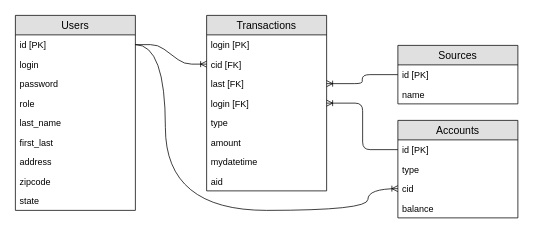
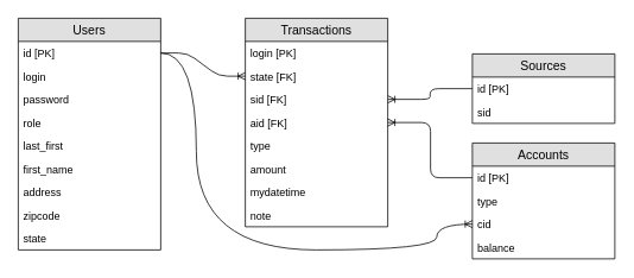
  <mxCell id="0" />
  <mxCell id="1" parent="0" />
  <mxCell id="2" value="Accounts" style="swimlane;fontStyle=0;childLayout=stackLayout;horizontal=1;startSize=26;fillColor=#e0e0e0;horizontalStack=0;resizeParent=1;resizeParentMax=0;resizeLast=0;collapsible=1;marginBottom=0;swimlaneFillColor=#ffffff;align=center;fontSize=14;" vertex="1" parent="1"><mxGeometry x="530" y="160" width="160" height="130" as="geometry" /></mxCell>
  <mxCell id="3" value="id [PK]" style="text;strokeColor=none;fillColor=none;spacingLeft=4;spacingRight=4;overflow=hidden;rotatable=0;points=[[0,0.5],[1,0.5]];portConstraint=eastwest;fontSize=12;" vertex="1" parent="2"><mxGeometry y="26" width="160" height="26" as="geometry" /></mxCell>
  <mxCell id="4" value="type" style="text;strokeColor=none;fillColor=none;spacingLeft=4;spacingRight=4;overflow=hidden;rotatable=0;points=[[0,0.5],[1,0.5]];portConstraint=eastwest;fontSize=12;" vertex="1" parent="2"><mxGeometry y="52" width="160" height="26" as="geometry" /></mxCell>
  <mxCell id="5" value="cid" style="text;strokeColor=none;fillColor=none;spacingLeft=4;spacingRight=4;overflow=hidden;rotatable=0;points=[[0,0.5],[1,0.5]];portConstraint=eastwest;fontSize=12;" vertex="1" parent="2"><mxGeometry y="78" width="160" height="26" as="geometry" /></mxCell>
  <mxCell id="6" value="balance" style="text;strokeColor=none;fillColor=none;spacingLeft=4;spacingRight=4;overflow=hidden;rotatable=0;points=[[0,0.5],[1,0.5]];portConstraint=eastwest;fontSize=12;" vertex="1" parent="2"><mxGeometry y="104" width="160" height="26" as="geometry" /></mxCell>
  <mxCell id="7" value="Sources" style="swimlane;fontStyle=0;childLayout=stackLayout;horizontal=1;startSize=26;fillColor=#e0e0e0;horizontalStack=0;resizeParent=1;resizeParentMax=0;resizeLast=0;collapsible=1;marginBottom=0;swimlaneFillColor=#ffffff;align=center;fontSize=14;" vertex="1" parent="1"><mxGeometry x="530" y="60" width="160" height="78" as="geometry" /></mxCell>
  <mxCell id="8" value="id [PK]" style="text;strokeColor=none;fillColor=none;spacingLeft=4;spacingRight=4;overflow=hidden;rotatable=0;points=[[0,0.5],[1,0.5]];portConstraint=eastwest;fontSize=12;" vertex="1" parent="7"><mxGeometry y="26" width="160" height="26" as="geometry" /></mxCell>
- <mxCell id="9" value="name" style="text;strokeColor=none;fillColor=none;spacingLeft=4;spacingRight=4;overflow=hidden;rotatable=0;points=[[0,0.5],[1,0.5]];portConstraint=eastwest;fontSize=12;" vertex="1" parent="7"><mxGeometry y="52" width="160" height="26" as="geometry" /></mxCell>
+ <mxCell id="9" value="sid" style="text;strokeColor=none;fillColor=none;spacingLeft=4;spacingRight=4;overflow=hidden;rotatable=0;points=[[0,0.5],[1,0.5]];portConstraint=eastwest;fontSize=12;" vertex="1" parent="7"><mxGeometry y="52" width="160" height="26" as="geometry" /></mxCell>
  <mxCell id="10" value="Transactions" style="swimlane;fontStyle=0;childLayout=stackLayout;horizontal=1;startSize=26;fillColor=#e0e0e0;horizontalStack=0;resizeParent=1;resizeParentMax=0;resizeLast=0;collapsible=1;marginBottom=0;swimlaneFillColor=#ffffff;align=center;fontSize=14;" vertex="1" parent="1"><mxGeometry x="275" y="20" width="160" height="234" as="geometry" /></mxCell>
  <mxCell id="11" value="login [PK]" style="text;strokeColor=none;fillColor=none;spacingLeft=4;spacingRight=4;overflow=hidden;rotatable=0;points=[[0,0.5],[1,0.5]];portConstraint=eastwest;fontSize=12;" vertex="1" parent="10"><mxGeometry y="26" width="160" height="26" as="geometry" /></mxCell>
- <mxCell id="12" value="cid [FK]" style="text;strokeColor=none;fillColor=none;spacingLeft=4;spacingRight=4;overflow=hidden;rotatable=0;points=[[0,0.5],[1,0.5]];portConstraint=eastwest;fontSize=12;" vertex="1" parent="10"><mxGeometry y="52" width="160" height="26" as="geometry" /></mxCell>
- <mxCell id="13" value="last [FK]" style="text;strokeColor=none;fillColor=none;spacingLeft=4;spacingRight=4;overflow=hidden;rotatable=0;points=[[0,0.5],[1,0.5]];portConstraint=eastwest;fontSize=12;" vertex="1" parent="10"><mxGeometry y="78" width="160" height="26" as="geometry" /></mxCell>
- <mxCell id="14" value="login [FK]" style="text;strokeColor=none;fillColor=none;spacingLeft=4;spacingRight=4;overflow=hidden;rotatable=0;points=[[0,0.5],[1,0.5]];portConstraint=eastwest;fontSize=12;" vertex="1" parent="10"><mxGeometry y="104" width="160" height="26" as="geometry" /></mxCell>
+ <mxCell id="12" value="state [FK]" style="text;strokeColor=none;fillColor=none;spacingLeft=4;spacingRight=4;overflow=hidden;rotatable=0;points=[[0,0.5],[1,0.5]];portConstraint=eastwest;fontSize=12;" vertex="1" parent="10"><mxGeometry y="52" width="160" height="26" as="geometry" /></mxCell>
+ <mxCell id="13" value="sid [FK]" style="text;strokeColor=none;fillColor=none;spacingLeft=4;spacingRight=4;overflow=hidden;rotatable=0;points=[[0,0.5],[1,0.5]];portConstraint=eastwest;fontSize=12;" vertex="1" parent="10"><mxGeometry y="78" width="160" height="26" as="geometry" /></mxCell>
+ <mxCell id="14" value="aid [FK]" style="text;strokeColor=none;fillColor=none;spacingLeft=4;spacingRight=4;overflow=hidden;rotatable=0;points=[[0,0.5],[1,0.5]];portConstraint=eastwest;fontSize=12;" vertex="1" parent="10"><mxGeometry y="104" width="160" height="26" as="geometry" /></mxCell>
  <mxCell id="15" value="type" style="text;strokeColor=none;fillColor=none;spacingLeft=4;spacingRight=4;overflow=hidden;rotatable=0;points=[[0,0.5],[1,0.5]];portConstraint=eastwest;fontSize=12;" vertex="1" parent="10"><mxGeometry y="130" width="160" height="26" as="geometry" /></mxCell>
  <mxCell id="16" value="amount" style="text;strokeColor=none;fillColor=none;spacingLeft=4;spacingRight=4;overflow=hidden;rotatable=0;points=[[0,0.5],[1,0.5]];portConstraint=eastwest;fontSize=12;" vertex="1" parent="10"><mxGeometry y="156" width="160" height="26" as="geometry" /></mxCell>
  <mxCell id="17" value="mydatetime" style="text;strokeColor=none;fillColor=none;spacingLeft=4;spacingRight=4;overflow=hidden;rotatable=0;points=[[0,0.5],[1,0.5]];portConstraint=eastwest;fontSize=12;" vertex="1" parent="10"><mxGeometry y="182" width="160" height="26" as="geometry" /></mxCell>
- <mxCell id="18" value="aid" style="text;strokeColor=none;fillColor=none;spacingLeft=4;spacingRight=4;overflow=hidden;rotatable=0;points=[[0,0.5],[1,0.5]];portConstraint=eastwest;fontSize=12;" vertex="1" parent="10"><mxGeometry y="208" width="160" height="26" as="geometry" /></mxCell>
+ <mxCell id="18" value="note" style="text;strokeColor=none;fillColor=none;spacingLeft=4;spacingRight=4;overflow=hidden;rotatable=0;points=[[0,0.5],[1,0.5]];portConstraint=eastwest;fontSize=12;" vertex="1" parent="10"><mxGeometry y="208" width="160" height="26" as="geometry" /></mxCell>
  <mxCell id="19" value="Users" style="swimlane;fontStyle=0;childLayout=stackLayout;horizontal=1;startSize=26;fillColor=#e0e0e0;horizontalStack=0;resizeParent=1;resizeParentMax=0;resizeLast=0;collapsible=1;marginBottom=0;swimlaneFillColor=#ffffff;align=center;fontSize=14;" vertex="1" parent="1"><mxGeometry x="20" y="20" width="160" height="260" as="geometry" /></mxCell>
  <mxCell id="20" value="id [PK]" style="text;strokeColor=none;fillColor=none;spacingLeft=4;spacingRight=4;overflow=hidden;rotatable=0;points=[[0,0.5],[1,0.5]];portConstraint=eastwest;fontSize=12;" vertex="1" parent="19"><mxGeometry y="26" width="160" height="26" as="geometry" /></mxCell>
  <mxCell id="21" value="login" style="text;strokeColor=none;fillColor=none;spacingLeft=4;spacingRight=4;overflow=hidden;rotatable=0;points=[[0,0.5],[1,0.5]];portConstraint=eastwest;fontSize=12;" vertex="1" parent="19"><mxGeometry y="52" width="160" height="26" as="geometry" /></mxCell>
  <mxCell id="22" value="password" style="text;strokeColor=none;fillColor=none;spacingLeft=4;spacingRight=4;overflow=hidden;rotatable=0;points=[[0,0.5],[1,0.5]];portConstraint=eastwest;fontSize=12;" vertex="1" parent="19"><mxGeometry y="78" width="160" height="26" as="geometry" /></mxCell>
  <mxCell id="23" value="role" style="text;strokeColor=none;fillColor=none;spacingLeft=4;spacingRight=4;overflow=hidden;rotatable=0;points=[[0,0.5],[1,0.5]];portConstraint=eastwest;fontSize=12;" vertex="1" parent="19"><mxGeometry y="104" width="160" height="26" as="geometry" /></mxCell>
- <mxCell id="24" value="last_name" style="text;strokeColor=none;fillColor=none;spacingLeft=4;spacingRight=4;overflow=hidden;rotatable=0;points=[[0,0.5],[1,0.5]];portConstraint=eastwest;fontSize=12;" vertex="1" parent="19"><mxGeometry y="130" width="160" height="26" as="geometry" /></mxCell>
- <mxCell id="25" value="first_last" style="text;strokeColor=none;fillColor=none;spacingLeft=4;spacingRight=4;overflow=hidden;rotatable=0;points=[[0,0.5],[1,0.5]];portConstraint=eastwest;fontSize=12;" vertex="1" parent="19"><mxGeometry y="156" width="160" height="26" as="geometry" /></mxCell>
+ <mxCell id="24" value="last_first" style="text;strokeColor=none;fillColor=none;spacingLeft=4;spacingRight=4;overflow=hidden;rotatable=0;points=[[0,0.5],[1,0.5]];portConstraint=eastwest;fontSize=12;" vertex="1" parent="19"><mxGeometry y="130" width="160" height="26" as="geometry" /></mxCell>
+ <mxCell id="25" value="first_name" style="text;strokeColor=none;fillColor=none;spacingLeft=4;spacingRight=4;overflow=hidden;rotatable=0;points=[[0,0.5],[1,0.5]];portConstraint=eastwest;fontSize=12;" vertex="1" parent="19"><mxGeometry y="156" width="160" height="26" as="geometry" /></mxCell>
  <mxCell id="26" value="address" style="text;strokeColor=none;fillColor=none;spacingLeft=4;spacingRight=4;overflow=hidden;rotatable=0;points=[[0,0.5],[1,0.5]];portConstraint=eastwest;fontSize=12;" vertex="1" parent="19"><mxGeometry y="182" width="160" height="26" as="geometry" /></mxCell>
  <mxCell id="27" value="zipcode" style="text;strokeColor=none;fillColor=none;spacingLeft=4;spacingRight=4;overflow=hidden;rotatable=0;points=[[0,0.5],[1,0.5]];portConstraint=eastwest;fontSize=12;" vertex="1" parent="19"><mxGeometry y="208" width="160" height="26" as="geometry" /></mxCell>
  <mxCell id="28" value="state" style="text;strokeColor=none;fillColor=none;spacingLeft=4;spacingRight=4;overflow=hidden;rotatable=0;points=[[0,0.5],[1,0.5]];portConstraint=eastwest;fontSize=12;" vertex="1" parent="19"><mxGeometry y="234" width="160" height="26" as="geometry" /></mxCell>
  <mxCell id="29" value="" style="edgeStyle=entityRelationEdgeStyle;fontSize=12;html=1;endArrow=ERoneToMany;" edge="1" parent="1" source="20" target="12"><mxGeometry width="100" height="100" relative="1" as="geometry"><mxPoint x="200" y="70" as="sourcePoint" /><mxPoint x="300" y="-30" as="targetPoint" /></mxGeometry></mxCell>
  <mxCell id="30" value="" style="fontSize=12;html=1;endArrow=ERoneToMany;entryX=1;entryY=0.5;entryDx=0;entryDy=0;exitX=0;exitY=0.5;exitDx=0;exitDy=0;edgeStyle=orthogonalEdgeStyle;" edge="1" parent="1" source="8" target="13"><mxGeometry width="100" height="100" relative="1" as="geometry"><mxPoint x="420" y="450" as="sourcePoint" /><mxPoint x="520" y="350" as="targetPoint" /></mxGeometry></mxCell>
  <mxCell id="31" value="" style="fontSize=12;html=1;endArrow=ERoneToMany;entryX=1;entryY=0.5;entryDx=0;entryDy=0;exitX=0;exitY=0.5;exitDx=0;exitDy=0;edgeStyle=elbowEdgeStyle;" edge="1" parent="1" source="3" target="14"><mxGeometry width="100" height="100" relative="1" as="geometry"><mxPoint x="405" y="390" as="sourcePoint" /><mxPoint x="505" y="290" as="targetPoint" /></mxGeometry></mxCell>
  <mxCell id="32" value="" style="edgeStyle=orthogonalEdgeStyle;fontSize=12;html=1;endArrow=ERoneToMany;curved=1;exitX=1;exitY=0.5;exitDx=0;exitDy=0;" edge="1" parent="1" source="20" target="5"><mxGeometry width="100" height="100" relative="1" as="geometry"><mxPoint x="20" y="420" as="sourcePoint" /><mxPoint x="480" y="251" as="targetPoint" /><Array as="points"><mxPoint x="220" y="59" /><mxPoint x="220" y="280" /><mxPoint x="490" y="280" /><mxPoint x="490" y="251" /></Array></mxGeometry></mxCell>
